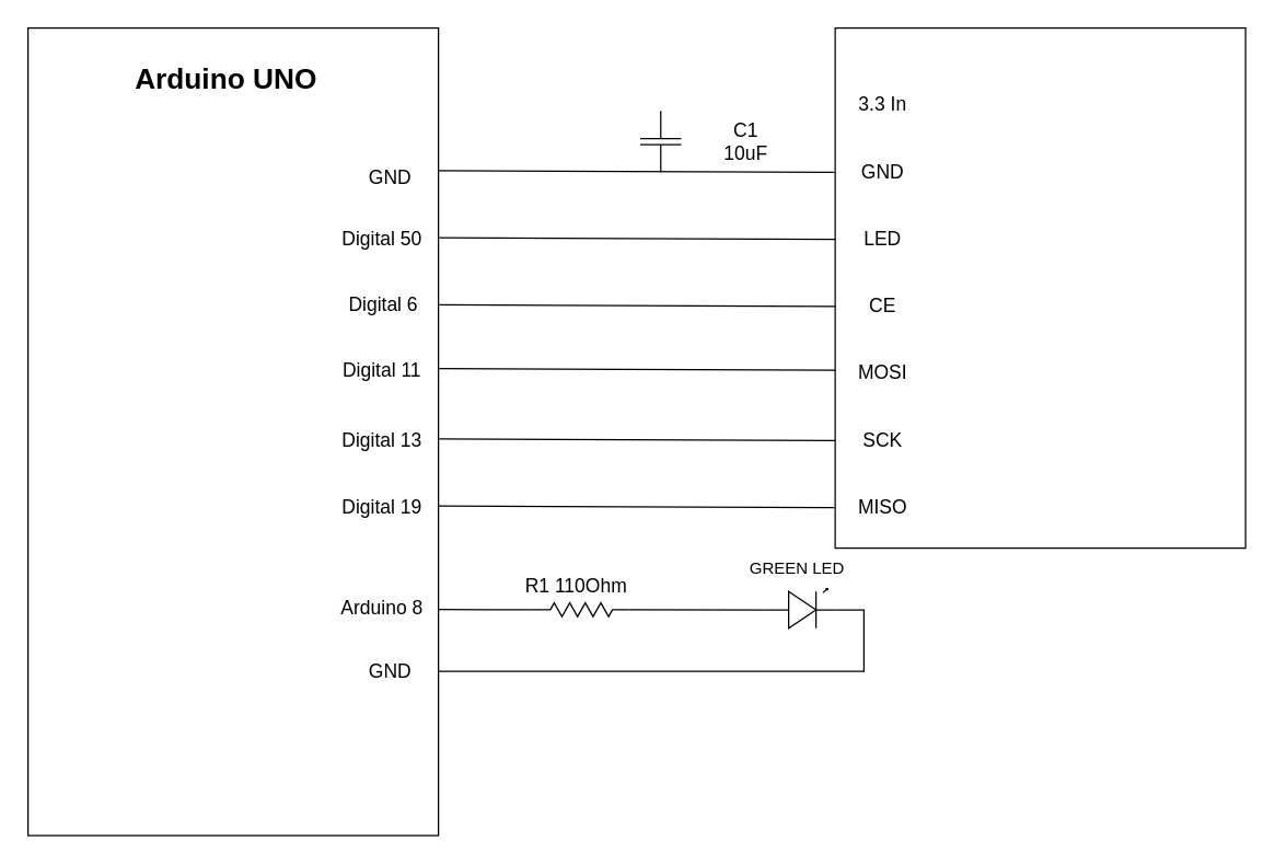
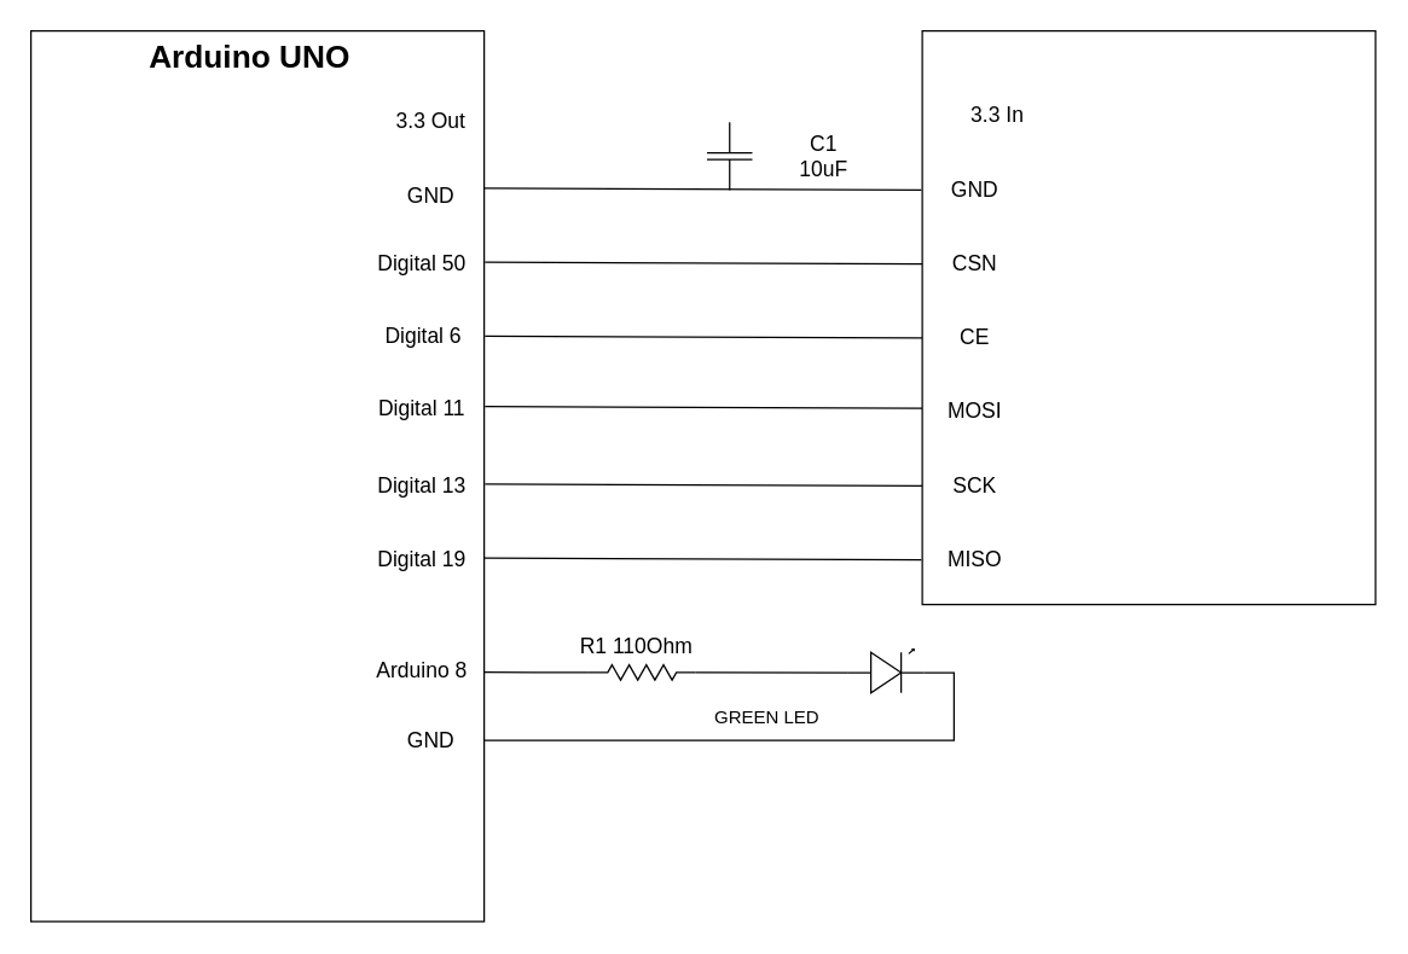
  <mxCell id="0" />
  <mxCell id="1" parent="0" />
  <mxCell id="2" value="" style="rounded=0;whiteSpace=wrap;html=1;fillColor=#ffffff;" parent="1" vertex="1"><mxGeometry x="20" y="20" width="300" height="590" as="geometry" /></mxCell>
- <mxCell id="3" value="&lt;font style=&quot;font-size: 21px&quot;&gt;&lt;b&gt;Arduino UNO&lt;/b&gt;&lt;/font&gt;" style="text;html=1;strokeColor=none;fillColor=none;align=center;verticalAlign=middle;whiteSpace=wrap;rounded=0;" parent="1" vertex="1"><mxGeometry x="95" y="45" width="140" height="23" as="geometry" /></mxCell>
+ <mxCell id="3" value="&lt;font style=&quot;font-size: 21px&quot;&gt;&lt;b&gt;Arduino UNO&lt;/b&gt;&lt;/font&gt;" style="text;html=1;strokeColor=none;fillColor=none;align=center;verticalAlign=middle;whiteSpace=wrap;rounded=0;" parent="1" vertex="1"><mxGeometry x="95" y="25" width="140" height="23" as="geometry" /></mxCell>
  <mxCell id="4" value="" style="rounded=0;whiteSpace=wrap;html=1;fillColor=#ffffff;" parent="1" vertex="1"><mxGeometry x="610" y="20" width="300" height="380" as="geometry" /></mxCell>
+ <mxCell id="5" value="3.3 Out" style="text;html=1;strokeColor=none;fillColor=none;align=center;verticalAlign=middle;whiteSpace=wrap;rounded=0;fontSize=14;" parent="1" vertex="1"><mxGeometry x="250" y="70" width="70" height="20" as="geometry" /></mxCell>
  <mxCell id="6" value="GND" style="text;html=1;strokeColor=none;fillColor=none;align=center;verticalAlign=middle;whiteSpace=wrap;rounded=0;fontSize=14;" parent="1" vertex="1"><mxGeometry x="250" y="119" width="70" height="20" as="geometry" /></mxCell>
- <mxCell id="7" value="3.3 In" style="text;html=1;strokeColor=none;fillColor=none;align=center;verticalAlign=middle;whiteSpace=wrap;rounded=0;fontSize=14;" parent="1" vertex="1"><mxGeometry x="610" y="66" width="70" height="20" as="geometry" /></mxCell>
+ <mxCell id="7" value="3.3 In" style="text;html=1;strokeColor=none;fillColor=none;align=center;verticalAlign=middle;whiteSpace=wrap;rounded=0;fontSize=14;" parent="1" vertex="1"><mxGeometry x="625" y="66" width="70" height="20" as="geometry" /></mxCell>
  <mxCell id="8" value="GND" style="text;html=1;strokeColor=none;fillColor=none;align=center;verticalAlign=middle;whiteSpace=wrap;rounded=0;fontSize=14;" parent="1" vertex="1"><mxGeometry x="610" y="115" width="70" height="20" as="geometry" /></mxCell>
  <mxCell id="9" style="rounded=0;orthogonalLoop=1;jettySize=auto;html=1;exitX=1;exitY=0.5;exitDx=0;exitDy=0;entryX=0;entryY=0.75;entryDx=0;entryDy=0;fontSize=14;strokeColor=#000000;endArrow=none;endFill=0;" parent="1" edge="1"><mxGeometry relative="1" as="geometry"><mxPoint x="320.059" y="124.265" as="sourcePoint" /><mxPoint x="609.471" y="125.441" as="targetPoint" /></mxGeometry></mxCell>
  <mxCell id="10" value="" style="verticalLabelPosition=bottom;shadow=0;dashed=0;align=center;fillColor=#ffffff;html=1;verticalAlign=top;strokeWidth=1;shape=mxgraph.electrical.capacitors.capacitor_1;fontSize=14;rotation=90;" parent="1" vertex="1"><mxGeometry x="460" y="88" width="45" height="30" as="geometry" /></mxCell>
  <mxCell id="11" value="C1 10uF" style="text;html=1;strokeColor=none;fillColor=none;align=center;verticalAlign=middle;whiteSpace=wrap;rounded=0;fontSize=14;" parent="1" vertex="1"><mxGeometry x="525" y="93" width="40" height="20" as="geometry" /></mxCell>
- <mxCell id="12" value="LED" style="text;html=1;strokeColor=none;fillColor=none;align=center;verticalAlign=middle;whiteSpace=wrap;rounded=0;fontSize=14;" parent="1" vertex="1"><mxGeometry x="610" y="164" width="70" height="20" as="geometry" /></mxCell>
+ <mxCell id="12" value="CSN" style="text;html=1;strokeColor=none;fillColor=none;align=center;verticalAlign=middle;whiteSpace=wrap;rounded=0;fontSize=14;" parent="1" vertex="1"><mxGeometry x="610" y="164" width="70" height="20" as="geometry" /></mxCell>
  <mxCell id="13" value="CE" style="text;html=1;strokeColor=none;fillColor=none;align=center;verticalAlign=middle;whiteSpace=wrap;rounded=0;fontSize=14;" parent="1" vertex="1"><mxGeometry x="610" y="213" width="70" height="20" as="geometry" /></mxCell>
  <mxCell id="14" value="MOSI" style="text;html=1;strokeColor=none;fillColor=none;align=center;verticalAlign=middle;whiteSpace=wrap;rounded=0;fontSize=14;" parent="1" vertex="1"><mxGeometry x="610" y="262" width="70" height="20" as="geometry" /></mxCell>
  <mxCell id="15" value="SCK" style="text;html=1;strokeColor=none;fillColor=none;align=center;verticalAlign=middle;whiteSpace=wrap;rounded=0;fontSize=14;" parent="1" vertex="1"><mxGeometry x="610" y="311" width="70" height="20" as="geometry" /></mxCell>
  <mxCell id="16" value="MISO" style="text;html=1;strokeColor=none;fillColor=none;align=center;verticalAlign=middle;whiteSpace=wrap;rounded=0;fontSize=14;" parent="1" vertex="1"><mxGeometry x="610" y="360" width="70" height="20" as="geometry" /></mxCell>
  <mxCell id="17" value="Digital 50" style="text;html=1;strokeColor=none;fillColor=none;align=center;verticalAlign=middle;whiteSpace=wrap;rounded=0;fontSize=14;" vertex="1" parent="1"><mxGeometry x="244" y="164" width="70" height="20" as="geometry" /></mxCell>
  <mxCell id="18" style="rounded=0;orthogonalLoop=1;jettySize=auto;html=1;exitX=1;exitY=0.5;exitDx=0;exitDy=0;entryX=0;entryY=0.75;entryDx=0;entryDy=0;fontSize=14;strokeColor=#000000;endArrow=none;endFill=0;" edge="1" parent="1"><mxGeometry relative="1" as="geometry"><mxPoint x="320.559" y="173.265" as="sourcePoint" /><mxPoint x="609.971" y="174.441" as="targetPoint" /></mxGeometry></mxCell>
  <mxCell id="19" value="Digital 6" style="text;html=1;strokeColor=none;fillColor=none;align=center;verticalAlign=middle;whiteSpace=wrap;rounded=0;fontSize=14;" vertex="1" parent="1"><mxGeometry x="245" y="212" width="70" height="20" as="geometry" /></mxCell>
  <mxCell id="20" style="rounded=0;orthogonalLoop=1;jettySize=auto;html=1;exitX=1;exitY=0.5;exitDx=0;exitDy=0;entryX=0;entryY=0.75;entryDx=0;entryDy=0;fontSize=14;strokeColor=#000000;endArrow=none;endFill=0;" edge="1" parent="1"><mxGeometry relative="1" as="geometry"><mxPoint x="320.559" y="222.265" as="sourcePoint" /><mxPoint x="609.971" y="223.441" as="targetPoint" /></mxGeometry></mxCell>
  <mxCell id="21" style="rounded=0;orthogonalLoop=1;jettySize=auto;html=1;exitX=1;exitY=0.5;exitDx=0;exitDy=0;entryX=0;entryY=0.75;entryDx=0;entryDy=0;fontSize=14;strokeColor=#000000;endArrow=none;endFill=0;" edge="1" parent="1"><mxGeometry relative="1" as="geometry"><mxPoint x="320.559" y="268.765" as="sourcePoint" /><mxPoint x="609.971" y="269.941" as="targetPoint" /></mxGeometry></mxCell>
  <mxCell id="22" style="rounded=0;orthogonalLoop=1;jettySize=auto;html=1;exitX=1;exitY=0.5;exitDx=0;exitDy=0;entryX=0;entryY=0.75;entryDx=0;entryDy=0;fontSize=14;strokeColor=#000000;endArrow=none;endFill=0;" edge="1" parent="1"><mxGeometry relative="1" as="geometry"><mxPoint x="320.559" y="320.265" as="sourcePoint" /><mxPoint x="609.971" y="321.441" as="targetPoint" /></mxGeometry></mxCell>
  <mxCell id="23" style="rounded=0;orthogonalLoop=1;jettySize=auto;html=1;exitX=1;exitY=0.5;exitDx=0;exitDy=0;entryX=0;entryY=0.75;entryDx=0;entryDy=0;fontSize=14;strokeColor=#000000;endArrow=none;endFill=0;" edge="1" parent="1"><mxGeometry relative="1" as="geometry"><mxPoint x="320.059" y="369.265" as="sourcePoint" /><mxPoint x="609.471" y="370.441" as="targetPoint" /></mxGeometry></mxCell>
  <mxCell id="24" value="Digital 11" style="text;html=1;strokeColor=none;fillColor=none;align=center;verticalAlign=middle;whiteSpace=wrap;rounded=0;fontSize=14;" vertex="1" parent="1"><mxGeometry x="244" y="260" width="70" height="20" as="geometry" /></mxCell>
  <mxCell id="25" value="Digital 13" style="text;html=1;strokeColor=none;fillColor=none;align=center;verticalAlign=middle;whiteSpace=wrap;rounded=0;fontSize=14;" vertex="1" parent="1"><mxGeometry x="244" y="311" width="70" height="20" as="geometry" /></mxCell>
  <mxCell id="26" value="Digital 19" style="text;html=1;strokeColor=none;fillColor=none;align=center;verticalAlign=middle;whiteSpace=wrap;rounded=0;fontSize=14;" vertex="1" parent="1"><mxGeometry x="244" y="360" width="70" height="20" as="geometry" /></mxCell>
  <mxCell id="27" value="Arduino 8" style="text;html=1;strokeColor=none;fillColor=none;align=center;verticalAlign=middle;whiteSpace=wrap;rounded=0;fontSize=14;" vertex="1" parent="1"><mxGeometry x="244" y="434" width="70" height="20" as="geometry" /></mxCell>
  <mxCell id="28" style="edgeStyle=orthogonalEdgeStyle;rounded=0;orthogonalLoop=1;jettySize=auto;html=1;exitX=1;exitY=0.5;exitDx=0;exitDy=0;entryX=1;entryY=0.54;entryDx=0;entryDy=0;entryPerimeter=0;endArrow=none;endFill=0;" edge="1" parent="1" source="29" target="33"><mxGeometry relative="1" as="geometry" /></mxCell>
  <mxCell id="29" value="GND" style="text;html=1;strokeColor=none;fillColor=none;align=center;verticalAlign=middle;whiteSpace=wrap;rounded=0;fontSize=14;" vertex="1" parent="1"><mxGeometry x="250" y="480" width="70" height="20" as="geometry" /></mxCell>
  <mxCell id="30" style="edgeStyle=orthogonalEdgeStyle;rounded=0;orthogonalLoop=1;jettySize=auto;html=1;exitX=0;exitY=0.5;exitDx=0;exitDy=0;exitPerimeter=0;entryX=1;entryY=0.72;entryDx=0;entryDy=0;entryPerimeter=0;endArrow=none;endFill=0;" edge="1" parent="1" source="32" target="2"><mxGeometry relative="1" as="geometry" /></mxCell>
  <mxCell id="31" style="edgeStyle=none;rounded=0;orthogonalLoop=1;jettySize=auto;html=1;exitX=1;exitY=0.5;exitDx=0;exitDy=0;exitPerimeter=0;entryX=0;entryY=0.54;entryDx=0;entryDy=0;entryPerimeter=0;endArrow=none;endFill=0;" edge="1" parent="1" source="32" target="33"><mxGeometry relative="1" as="geometry" /></mxCell>
  <mxCell id="32" value="" style="verticalLabelPosition=bottom;shadow=0;dashed=0;align=center;fillColor=#ffffff;html=1;verticalAlign=top;strokeWidth=1;shape=mxgraph.electrical.resistors.resistor_2;" vertex="1" parent="1"><mxGeometry x="389" y="440" width="71" height="10" as="geometry" /></mxCell>
  <mxCell id="33" value="" style="verticalLabelPosition=bottom;shadow=0;dashed=0;align=center;fillColor=#ffffff;html=1;verticalAlign=top;strokeWidth=1;shape=mxgraph.electrical.opto_electronics.led_1;" vertex="1" parent="1"><mxGeometry x="561" y="429.5" width="50" height="29" as="geometry" /></mxCell>
- <mxCell id="34" value="GREEN LED" style="text;html=1;strokeColor=none;fillColor=none;align=center;verticalAlign=middle;whiteSpace=wrap;rounded=0;" vertex="1" parent="1"><mxGeometry x="540" y="404.5" width="85" height="20" as="geometry" /></mxCell>
+ <mxCell id="34" value="GREEN LED" style="text;html=1;strokeColor=none;fillColor=none;align=center;verticalAlign=middle;whiteSpace=wrap;rounded=0;" vertex="1" parent="1"><mxGeometry x="465" y="464.5" width="85" height="20" as="geometry" /></mxCell>
  <mxCell id="35" value="R1 110Ohm" style="text;html=1;strokeColor=none;fillColor=none;align=center;verticalAlign=middle;whiteSpace=wrap;rounded=0;fontSize=14;" vertex="1" parent="1"><mxGeometry x="371" y="417.5" width="100" height="20" as="geometry" /></mxCell>
